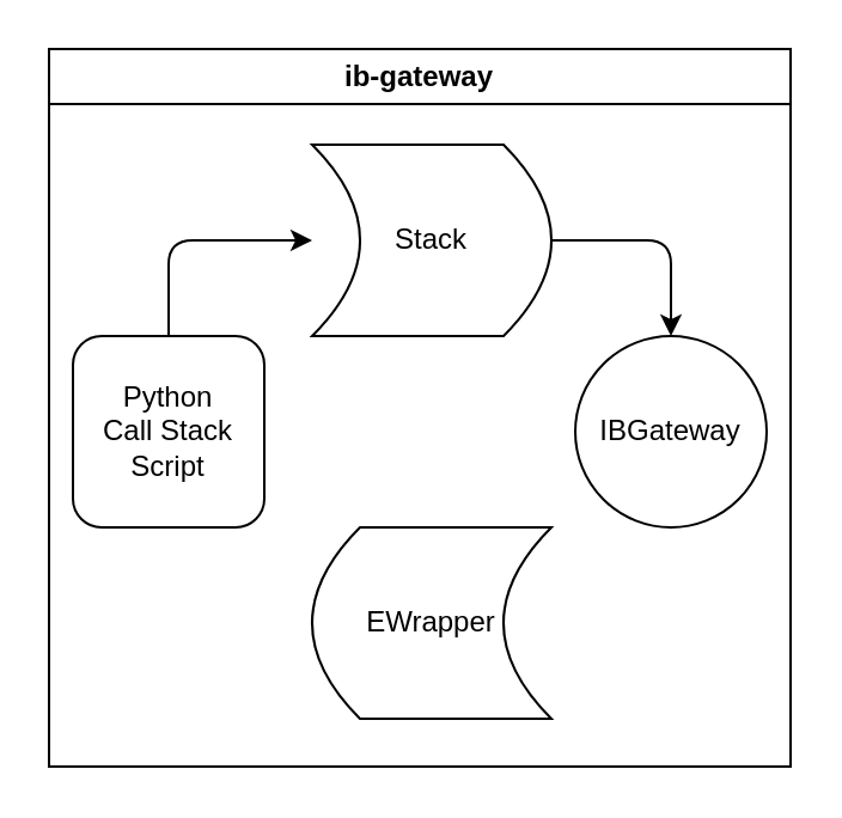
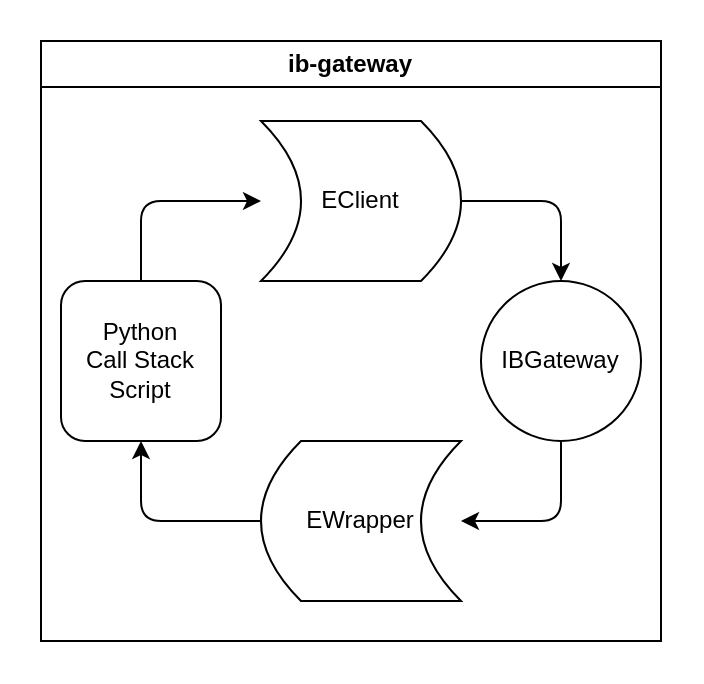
  <mxCell id="0" />
  <mxCell id="1" parent="0" />
  <mxCell id="2" value="ib-gateway" style="swimlane;whiteSpace=wrap;html=1;" vertex="1" parent="1"><mxGeometry x="20" y="20" width="310" height="300" as="geometry" /></mxCell>
  <mxCell id="3" value="" style="group" vertex="1" connectable="0" parent="2"><mxGeometry x="10" y="40" width="290" height="240" as="geometry" /></mxCell>
  <mxCell id="4" style="edgeStyle=none;html=1;" edge="1" parent="3" source="5" target="7"><mxGeometry relative="1" as="geometry"><Array as="points"><mxPoint x="40" y="40" /></Array></mxGeometry></mxCell>
  <mxCell id="5" value="Python&lt;div&gt;Call Stack&lt;/div&gt;&lt;div&gt;Script&lt;/div&gt;" style="whiteSpace=wrap;html=1;aspect=fixed;rounded=1;" vertex="1" parent="3"><mxGeometry y="80" width="80" height="80" as="geometry" /></mxCell>
  <mxCell id="6" style="edgeStyle=none;html=1;entryX=0.5;entryY=0;entryDx=0;entryDy=0;" edge="1" parent="3" source="7" target="9"><mxGeometry relative="1" as="geometry"><Array as="points"><mxPoint x="250" y="40" /></Array></mxGeometry></mxCell>
- <mxCell id="7" value="Stack" style="shape=dataStorage;whiteSpace=wrap;html=1;fixedSize=1;direction=west;" vertex="1" parent="3"><mxGeometry x="100" width="100" height="80" as="geometry" /></mxCell>
+ <mxCell id="7" value="EClient" style="shape=dataStorage;whiteSpace=wrap;html=1;fixedSize=1;direction=west;" vertex="1" parent="3"><mxGeometry x="100" width="100" height="80" as="geometry" /></mxCell>
+ <mxCell id="8" style="edgeStyle=none;html=1;" edge="1" parent="3" source="9" target="11"><mxGeometry relative="1" as="geometry"><mxPoint x="250" y="210" as="targetPoint" /><Array as="points"><mxPoint x="250" y="200" /></Array></mxGeometry></mxCell>
  <mxCell id="9" value="IBGateway" style="ellipse;whiteSpace=wrap;html=1;aspect=fixed;" vertex="1" parent="3"><mxGeometry x="210" y="80" width="80" height="80" as="geometry" /></mxCell>
+ <mxCell id="10" style="edgeStyle=none;html=1;" edge="1" parent="3" source="11" target="5"><mxGeometry relative="1" as="geometry"><Array as="points"><mxPoint x="40" y="200" /></Array></mxGeometry></mxCell>
  <mxCell id="11" value="EWrapper" style="shape=dataStorage;whiteSpace=wrap;html=1;fixedSize=1;" vertex="1" parent="3"><mxGeometry x="100" y="160" width="100" height="80" as="geometry" /></mxCell>
